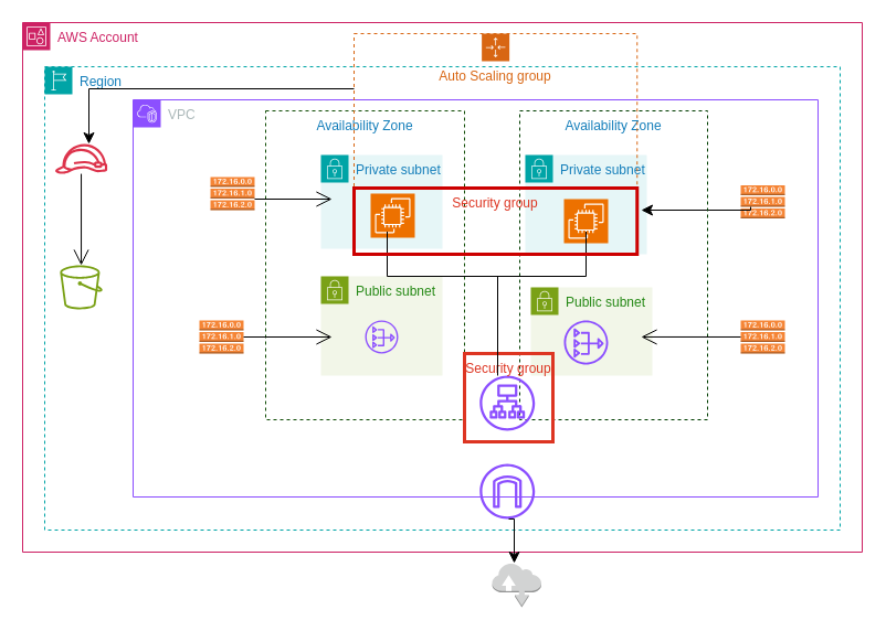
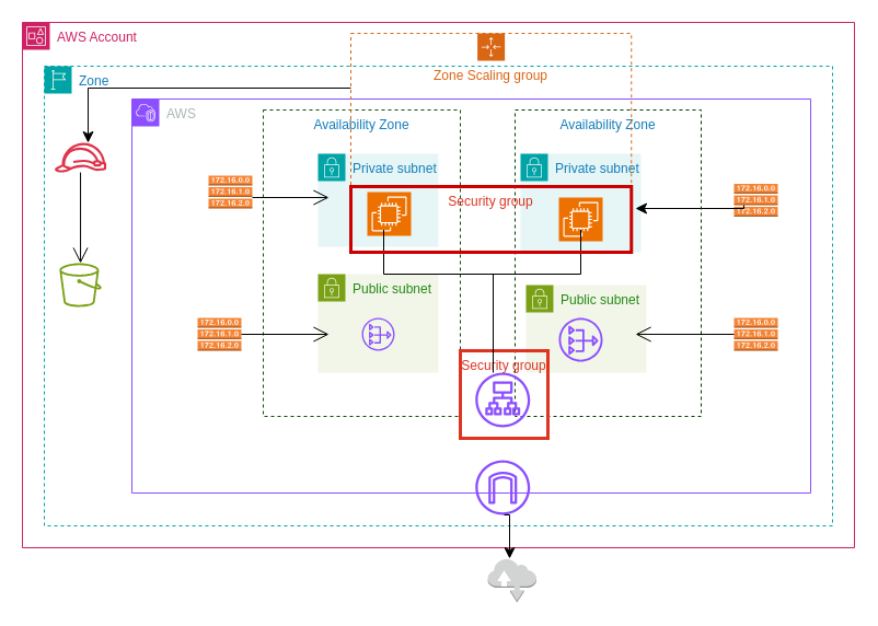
  <mxCell id="0" />
  <mxCell id="1" parent="0" />
  <mxCell id="2" value="AWS Account" style="points=[[0,0],[0.25,0],[0.5,0],[0.75,0],[1,0],[1,0.25],[1,0.5],[1,0.75],[1,1],[0.75,1],[0.5,1],[0.25,1],[0,1],[0,0.75],[0,0.5],[0,0.25]];outlineConnect=0;gradientColor=none;html=1;whiteSpace=wrap;fontSize=12;fontStyle=0;container=1;pointerEvents=0;collapsible=0;recursiveResize=0;shape=mxgraph.aws4.group;grIcon=mxgraph.aws4.group_account;strokeColor=#CD2264;fillColor=none;verticalAlign=top;align=left;spacingLeft=30;fontColor=#CD2264;dashed=0;" parent="1" vertex="1"><mxGeometry y="20" width="760" height="480" as="geometry" x="20" /></mxCell>
- <mxCell id="3" value="Region" style="points=[[0,0],[0.25,0],[0.5,0],[0.75,0],[1,0],[1,0.25],[1,0.5],[1,0.75],[1,1],[0.75,1],[0.5,1],[0.25,1],[0,1],[0,0.75],[0,0.5],[0,0.25]];outlineConnect=0;gradientColor=none;html=1;whiteSpace=wrap;fontSize=12;fontStyle=0;container=1;pointerEvents=0;collapsible=0;recursiveResize=0;shape=mxgraph.aws4.group;grIcon=mxgraph.aws4.group_region;strokeColor=#00A4A6;fillColor=none;verticalAlign=top;align=left;spacingLeft=30;fontColor=#147EBA;dashed=1;" parent="2" vertex="1"><mxGeometry x="20" y="40" width="720" height="420" as="geometry" /></mxCell>
+ <mxCell id="3" value="Zone" style="points=[[0,0],[0.25,0],[0.5,0],[0.75,0],[1,0],[1,0.25],[1,0.5],[1,0.75],[1,1],[0.75,1],[0.5,1],[0.25,1],[0,1],[0,0.75],[0,0.5],[0,0.25]];outlineConnect=0;gradientColor=none;html=1;whiteSpace=wrap;fontSize=12;fontStyle=0;container=1;pointerEvents=0;collapsible=0;recursiveResize=0;shape=mxgraph.aws4.group;grIcon=mxgraph.aws4.group_region;strokeColor=#00A4A6;fillColor=none;verticalAlign=top;align=left;spacingLeft=30;fontColor=#147EBA;dashed=1;" parent="2" vertex="1"><mxGeometry x="20" y="40" width="720" height="420" as="geometry" /></mxCell>
  <mxCell id="4" value="Private subnet" style="points=[[0,0],[0.25,0],[0.5,0],[0.75,0],[1,0],[1,0.25],[1,0.5],[1,0.75],[1,1],[0.75,1],[0.5,1],[0.25,1],[0,1],[0,0.75],[0,0.5],[0,0.25]];outlineConnect=0;gradientColor=none;html=1;whiteSpace=wrap;fontSize=12;fontStyle=0;container=1;pointerEvents=0;collapsible=0;recursiveResize=0;shape=mxgraph.aws4.group;grIcon=mxgraph.aws4.group_security_group;grStroke=0;strokeColor=#00A4A6;fillColor=#E6F6F7;verticalAlign=top;align=left;spacingLeft=30;fontColor=#147EBA;dashed=0;" parent="3" vertex="1"><mxGeometry x="435" y="80" width="110" height="90" as="geometry" /></mxCell>
  <mxCell id="5" value="" style="sketch=0;points=[[0,0,0],[0.25,0,0],[0.5,0,0],[0.75,0,0],[1,0,0],[0,1,0],[0.25,1,0],[0.5,1,0],[0.75,1,0],[1,1,0],[0,0.25,0],[0,0.5,0],[0,0.75,0],[1,0.25,0],[1,0.5,0],[1,0.75,0]];outlineConnect=0;fontColor=#232F3E;fillColor=#ED7100;strokeColor=#ffffff;dashed=0;verticalLabelPosition=bottom;verticalAlign=top;align=center;html=1;fontSize=12;fontStyle=0;aspect=fixed;shape=mxgraph.aws4.resourceIcon;resIcon=mxgraph.aws4.ec2;" parent="4" vertex="1"><mxGeometry x="35" y="40" width="40" height="40" as="geometry" /></mxCell>
  <mxCell id="6" value="Public subnet" style="points=[[0,0],[0.25,0],[0.5,0],[0.75,0],[1,0],[1,0.25],[1,0.5],[1,0.75],[1,1],[0.75,1],[0.5,1],[0.25,1],[0,1],[0,0.75],[0,0.5],[0,0.25]];outlineConnect=0;gradientColor=none;html=1;whiteSpace=wrap;fontSize=12;fontStyle=0;container=1;pointerEvents=0;collapsible=0;recursiveResize=0;shape=mxgraph.aws4.group;grIcon=mxgraph.aws4.group_security_group;grStroke=0;strokeColor=#7AA116;fillColor=#F2F6E8;verticalAlign=top;align=left;spacingLeft=30;fontColor=#248814;dashed=0;" parent="3" vertex="1"><mxGeometry x="440" y="200" width="110" height="80" as="geometry" /></mxCell>
  <mxCell id="7" value="" style="sketch=0;outlineConnect=0;fontColor=#232F3E;gradientColor=none;fillColor=#8C4FFF;strokeColor=none;dashed=0;verticalLabelPosition=bottom;verticalAlign=top;align=center;html=1;fontSize=12;fontStyle=0;aspect=fixed;pointerEvents=1;shape=mxgraph.aws4.nat_gateway;" parent="6" vertex="1"><mxGeometry x="30" y="30" width="40" height="40" as="geometry" /></mxCell>
- <mxCell id="8" value="VPC" style="points=[[0,0],[0.25,0],[0.5,0],[0.75,0],[1,0],[1,0.25],[1,0.5],[1,0.75],[1,1],[0.75,1],[0.5,1],[0.25,1],[0,1],[0,0.75],[0,0.5],[0,0.25]];outlineConnect=0;gradientColor=none;html=1;whiteSpace=wrap;fontSize=12;fontStyle=0;container=1;pointerEvents=0;collapsible=0;recursiveResize=0;shape=mxgraph.aws4.group;grIcon=mxgraph.aws4.group_vpc2;strokeColor=#8C4FFF;fillColor=none;verticalAlign=top;align=left;spacingLeft=30;fontColor=#AAB7B8;dashed=0;" parent="3" vertex="1"><mxGeometry x="80" y="30" width="620" height="360" as="geometry" /></mxCell>
+ <mxCell id="8" value="AWS" style="points=[[0,0],[0.25,0],[0.5,0],[0.75,0],[1,0],[1,0.25],[1,0.5],[1,0.75],[1,1],[0.75,1],[0.5,1],[0.25,1],[0,1],[0,0.75],[0,0.5],[0,0.25]];outlineConnect=0;gradientColor=none;html=1;whiteSpace=wrap;fontSize=12;fontStyle=0;container=1;pointerEvents=0;collapsible=0;recursiveResize=0;shape=mxgraph.aws4.group;grIcon=mxgraph.aws4.group_vpc2;strokeColor=#8C4FFF;fillColor=none;verticalAlign=top;align=left;spacingLeft=30;fontColor=#AAB7B8;dashed=0;" parent="3" vertex="1"><mxGeometry x="80" y="30" width="620" height="360" as="geometry" /></mxCell>
  <mxCell id="9" value="" style="sketch=0;outlineConnect=0;fontColor=#232F3E;gradientColor=none;fillColor=#8C4FFF;strokeColor=none;dashed=0;verticalLabelPosition=bottom;verticalAlign=top;align=center;html=1;fontSize=12;fontStyle=0;aspect=fixed;pointerEvents=1;shape=mxgraph.aws4.internet_gateway;" parent="8" vertex="1"><mxGeometry x="313.75" y="330" width="50" height="50" as="geometry" /></mxCell>
  <mxCell id="10" value="Availability Zone" style="fillColor=none;strokeColor=#114D07;dashed=1;verticalAlign=top;fontStyle=0;fontColor=#147EBA;whiteSpace=wrap;html=1;" parent="8" vertex="1"><mxGeometry x="120" y="10" width="180" height="280" as="geometry" /></mxCell>
  <mxCell id="11" value="Private subnet" style="points=[[0,0],[0.25,0],[0.5,0],[0.75,0],[1,0],[1,0.25],[1,0.5],[1,0.75],[1,1],[0.75,1],[0.5,1],[0.25,1],[0,1],[0,0.75],[0,0.5],[0,0.25]];outlineConnect=0;gradientColor=none;html=1;whiteSpace=wrap;fontSize=12;fontStyle=0;container=1;pointerEvents=0;collapsible=0;recursiveResize=0;shape=mxgraph.aws4.group;grIcon=mxgraph.aws4.group_security_group;grStroke=0;strokeColor=#00A4A6;fillColor=#E6F6F7;verticalAlign=top;align=left;spacingLeft=30;fontColor=#147EBA;dashed=0;" parent="8" vertex="1"><mxGeometry x="170" y="50" width="110" height="85" as="geometry" /></mxCell>
  <mxCell id="12" value="" style="sketch=0;points=[[0,0,0],[0.25,0,0],[0.5,0,0],[0.75,0,0],[1,0,0],[0,1,0],[0.25,1,0],[0.5,1,0],[0.75,1,0],[1,1,0],[0,0.25,0],[0,0.5,0],[0,0.75,0],[1,0.25,0],[1,0.5,0],[1,0.75,0]];outlineConnect=0;fontColor=#232F3E;fillColor=#ED7100;strokeColor=#ffffff;dashed=0;verticalLabelPosition=bottom;verticalAlign=top;align=center;html=1;fontSize=12;fontStyle=0;aspect=fixed;shape=mxgraph.aws4.resourceIcon;resIcon=mxgraph.aws4.ec2;" parent="11" vertex="1"><mxGeometry x="45" y="35" width="40" height="40" as="geometry" /></mxCell>
  <mxCell id="13" value="" style="outlineConnect=0;dashed=0;verticalLabelPosition=bottom;verticalAlign=top;align=center;html=1;shape=mxgraph.aws3.route_table;fillColor=#F58536;gradientColor=none;" parent="8" vertex="1"><mxGeometry x="60" y="200" width="40" height="30" as="geometry" /></mxCell>
  <mxCell id="14" value="" style="outlineConnect=0;dashed=0;verticalLabelPosition=bottom;verticalAlign=top;align=center;html=1;shape=mxgraph.aws3.route_table;fillColor=#F58536;gradientColor=none;" parent="8" vertex="1"><mxGeometry x="70" y="70" width="40" height="30" as="geometry" /></mxCell>
  <mxCell id="15" value="" style="endArrow=open;endFill=1;endSize=12;html=1;rounded=0;" parent="8" edge="1"><mxGeometry width="160" relative="1" as="geometry"><mxPoint x="110" y="90" as="sourcePoint" /><mxPoint x="180" y="90" as="targetPoint" /><Array as="points" /></mxGeometry></mxCell>
  <mxCell id="16" value="" style="outlineConnect=0;dashed=0;verticalLabelPosition=bottom;verticalAlign=top;align=center;html=1;shape=mxgraph.aws3.route_table;fillColor=#F58536;gradientColor=none;" parent="8" vertex="1"><mxGeometry x="550" y="77.5" width="40" height="30" as="geometry" /></mxCell>
  <mxCell id="17" value="" style="outlineConnect=0;dashed=0;verticalLabelPosition=bottom;verticalAlign=top;align=center;html=1;shape=mxgraph.aws3.route_table;fillColor=#F58536;gradientColor=none;" parent="8" vertex="1"><mxGeometry x="550" y="200" width="40" height="30" as="geometry" /></mxCell>
  <mxCell id="18" value="" style="edgeStyle=segmentEdgeStyle;endArrow=classic;html=1;curved=0;rounded=0;endSize=8;startSize=8;exitX=0.475;exitY=0.65;exitDx=0;exitDy=0;exitPerimeter=0;" parent="8" edge="1"><mxGeometry width="50" height="50" relative="1" as="geometry"><mxPoint x="559" y="97" as="sourcePoint" /><mxPoint x="460" y="100" as="targetPoint" /><Array as="points"><mxPoint x="559" y="100" /></Array></mxGeometry></mxCell>
  <mxCell id="19" value="Availability Zone" style="fillColor=none;strokeColor=#003D00;dashed=1;verticalAlign=top;fontStyle=0;fontColor=#147EBA;whiteSpace=wrap;html=1;" parent="8" vertex="1"><mxGeometry x="350" y="10" width="170" height="280" as="geometry" /></mxCell>
  <mxCell id="20" value="" style="sketch=0;outlineConnect=0;fontColor=#232F3E;gradientColor=none;fillColor=#8C4FFF;strokeColor=none;dashed=0;verticalLabelPosition=bottom;verticalAlign=top;align=center;html=1;fontSize=12;fontStyle=0;aspect=fixed;pointerEvents=1;shape=mxgraph.aws4.application_load_balancer;" parent="8" vertex="1"><mxGeometry x="313.75" y="250" width="50" height="50" as="geometry" /></mxCell>
  <mxCell id="21" value="Security group" style="fillColor=none;strokeColor=#DD3522;verticalAlign=top;fontStyle=0;fontColor=#DD3522;whiteSpace=wrap;html=1;strokeWidth=3;" parent="8" vertex="1"><mxGeometry x="300" y="230" width="80" height="80" as="geometry" /></mxCell>
  <mxCell id="22" value="Public subnet" style="points=[[0,0],[0.25,0],[0.5,0],[0.75,0],[1,0],[1,0.25],[1,0.5],[1,0.75],[1,1],[0.75,1],[0.5,1],[0.25,1],[0,1],[0,0.75],[0,0.5],[0,0.25]];outlineConnect=0;gradientColor=none;html=1;whiteSpace=wrap;fontSize=12;fontStyle=0;container=1;pointerEvents=0;collapsible=0;recursiveResize=0;shape=mxgraph.aws4.group;grIcon=mxgraph.aws4.group_security_group;grStroke=0;strokeColor=#7AA116;fillColor=#F2F6E8;verticalAlign=top;align=left;spacingLeft=30;fontColor=#248814;dashed=0;" parent="8" vertex="1"><mxGeometry x="170" y="160" width="110" height="90" as="geometry" /></mxCell>
  <mxCell id="23" value="" style="sketch=0;outlineConnect=0;fontColor=#232F3E;gradientColor=none;fillColor=#8C4FFF;strokeColor=none;dashed=0;verticalLabelPosition=bottom;verticalAlign=top;align=center;html=1;fontSize=12;fontStyle=0;aspect=fixed;pointerEvents=1;shape=mxgraph.aws4.nat_gateway;" parent="22" vertex="1"><mxGeometry x="40" y="40" width="30" height="30" as="geometry" /></mxCell>
  <mxCell id="24" value="" style="endArrow=open;endFill=1;endSize=12;html=1;rounded=0;exitX=1;exitY=0.5;exitDx=0;exitDy=0;exitPerimeter=0;" parent="22" source="13" edge="1"><mxGeometry width="160" relative="1" as="geometry"><mxPoint x="-80" y="45" as="sourcePoint" /><mxPoint x="10" y="55" as="targetPoint" /><Array as="points" /></mxGeometry></mxCell>
  <mxCell id="25" value="" style="endArrow=open;endFill=1;endSize=12;html=1;rounded=0;entryX=0.647;entryY=0.732;entryDx=0;entryDy=0;entryPerimeter=0;" parent="8" source="17" target="19" edge="1"><mxGeometry width="160" relative="1" as="geometry"><mxPoint x="450" y="289" as="sourcePoint" /><mxPoint x="610" y="289" as="targetPoint" /></mxGeometry></mxCell>
  <mxCell id="26" value="" style="shape=partialRectangle;whiteSpace=wrap;html=1;bottom=1;right=1;left=1;top=0;fillColor=none;routingCenterX=-0.5;" parent="8" vertex="1"><mxGeometry x="230" y="120" width="180" height="40" as="geometry" /></mxCell>
  <mxCell id="27" value="" style="line;strokeWidth=1;direction=south;html=1;" parent="8" vertex="1"><mxGeometry x="325" y="160" width="10" height="90" as="geometry" /></mxCell>
  <mxCell id="28" value="" style="sketch=0;outlineConnect=0;fontColor=#232F3E;gradientColor=none;fillColor=#7AA116;strokeColor=none;dashed=0;verticalLabelPosition=bottom;verticalAlign=top;align=center;html=1;fontSize=12;fontStyle=0;aspect=fixed;pointerEvents=1;shape=mxgraph.aws4.bucket;" parent="3" vertex="1"><mxGeometry x="13.83" y="180" width="38.46" height="40" as="geometry" /></mxCell>
  <mxCell id="29" value="" style="endArrow=open;endFill=1;endSize=12;html=1;rounded=0;" parent="3" source="30" target="28" edge="1"><mxGeometry width="160" relative="1" as="geometry"><mxPoint x="20" y="147.5" as="sourcePoint" /><mxPoint x="180" y="147.5" as="targetPoint" /><Array as="points" /></mxGeometry></mxCell>
  <mxCell id="30" value="" style="sketch=0;outlineConnect=0;fontColor=#232F3E;gradientColor=none;fillColor=#DD344C;strokeColor=none;dashed=0;verticalLabelPosition=bottom;verticalAlign=top;align=center;html=1;fontSize=12;fontStyle=0;aspect=fixed;pointerEvents=1;shape=mxgraph.aws4.role;" parent="3" vertex="1"><mxGeometry x="9.06" y="70.0" width="48" height="27.08" as="geometry" /></mxCell>
  <mxCell id="31" value="" style="edgeStyle=segmentEdgeStyle;endArrow=classic;html=1;curved=0;rounded=0;endSize=8;startSize=8;" parent="3" source="30" target="3" edge="1"><mxGeometry width="50" height="50" relative="1" as="geometry"><mxPoint x="100" y="70" as="sourcePoint" /><mxPoint x="100" y="240" as="targetPoint" /><Array as="points" /></mxGeometry></mxCell>
- <mxCell id="32" value="Auto Scaling group" style="points=[[0,0],[0.25,0],[0.5,0],[0.75,0],[1,0],[1,0.25],[1,0.5],[1,0.75],[1,1],[0.75,1],[0.5,1],[0.25,1],[0,1],[0,0.75],[0,0.5],[0,0.25]];outlineConnect=0;gradientColor=none;html=1;whiteSpace=wrap;fontSize=12;fontStyle=0;container=1;pointerEvents=0;collapsible=0;recursiveResize=0;shape=mxgraph.aws4.groupCenter;grIcon=mxgraph.aws4.group_auto_scaling_group;grStroke=1;strokeColor=#D86613;fillColor=none;verticalAlign=top;align=center;fontColor=#D86613;dashed=1;spacingTop=25;" parent="2" vertex="1"><mxGeometry x="300" y="10" width="256.25" height="200" as="geometry" /></mxCell>
+ <mxCell id="32" value="Zone Scaling group" style="points=[[0,0],[0.25,0],[0.5,0],[0.75,0],[1,0],[1,0.25],[1,0.5],[1,0.75],[1,1],[0.75,1],[0.5,1],[0.25,1],[0,1],[0,0.75],[0,0.5],[0,0.25]];outlineConnect=0;gradientColor=none;html=1;whiteSpace=wrap;fontSize=12;fontStyle=0;container=1;pointerEvents=0;collapsible=0;recursiveResize=0;shape=mxgraph.aws4.groupCenter;grIcon=mxgraph.aws4.group_auto_scaling_group;grStroke=1;strokeColor=#D86613;fillColor=none;verticalAlign=top;align=center;fontColor=#D86613;dashed=1;spacingTop=25;" parent="2" vertex="1"><mxGeometry x="300" y="10" width="256.25" height="200" as="geometry" /></mxCell>
  <mxCell id="33" value="Security group" style="fillColor=none;strokeColor=#CC0000;verticalAlign=top;fontStyle=0;fontColor=#DD3522;whiteSpace=wrap;html=1;strokeWidth=3;" parent="32" vertex="1"><mxGeometry y="140" width="256.25" height="60" as="geometry" /></mxCell>
  <mxCell id="34" value="" style="edgeStyle=elbowEdgeStyle;elbow=horizontal;endArrow=classic;html=1;curved=0;rounded=0;endSize=8;startSize=8;" parent="32" target="30" edge="1"><mxGeometry width="50" height="50" relative="1" as="geometry"><mxPoint y="50" as="sourcePoint" /><mxPoint x="-230" y="60" as="targetPoint" /><Array as="points"><mxPoint x="-240" y="50" /></Array></mxGeometry></mxCell>
  <mxCell id="35" value="" style="edgeStyle=segmentEdgeStyle;endArrow=classic;html=1;curved=0;rounded=0;endSize=8;startSize=8;" parent="2" edge="1"><mxGeometry width="50" height="50" relative="1" as="geometry"><mxPoint x="440" y="450" as="sourcePoint" /><mxPoint x="445" y="490" as="targetPoint" /><Array as="points"><mxPoint x="440" y="450" /><mxPoint x="445" y="450" /></Array></mxGeometry></mxCell>
  <mxCell id="36" value="" style="outlineConnect=0;dashed=0;verticalLabelPosition=bottom;verticalAlign=top;align=center;html=1;shape=mxgraph.aws3.internet;fillColor=#D2D3D3;gradientColor=none;" parent="1" vertex="1"><mxGeometry x="445" y="510" width="44.5" height="40" as="geometry" /></mxCell>
